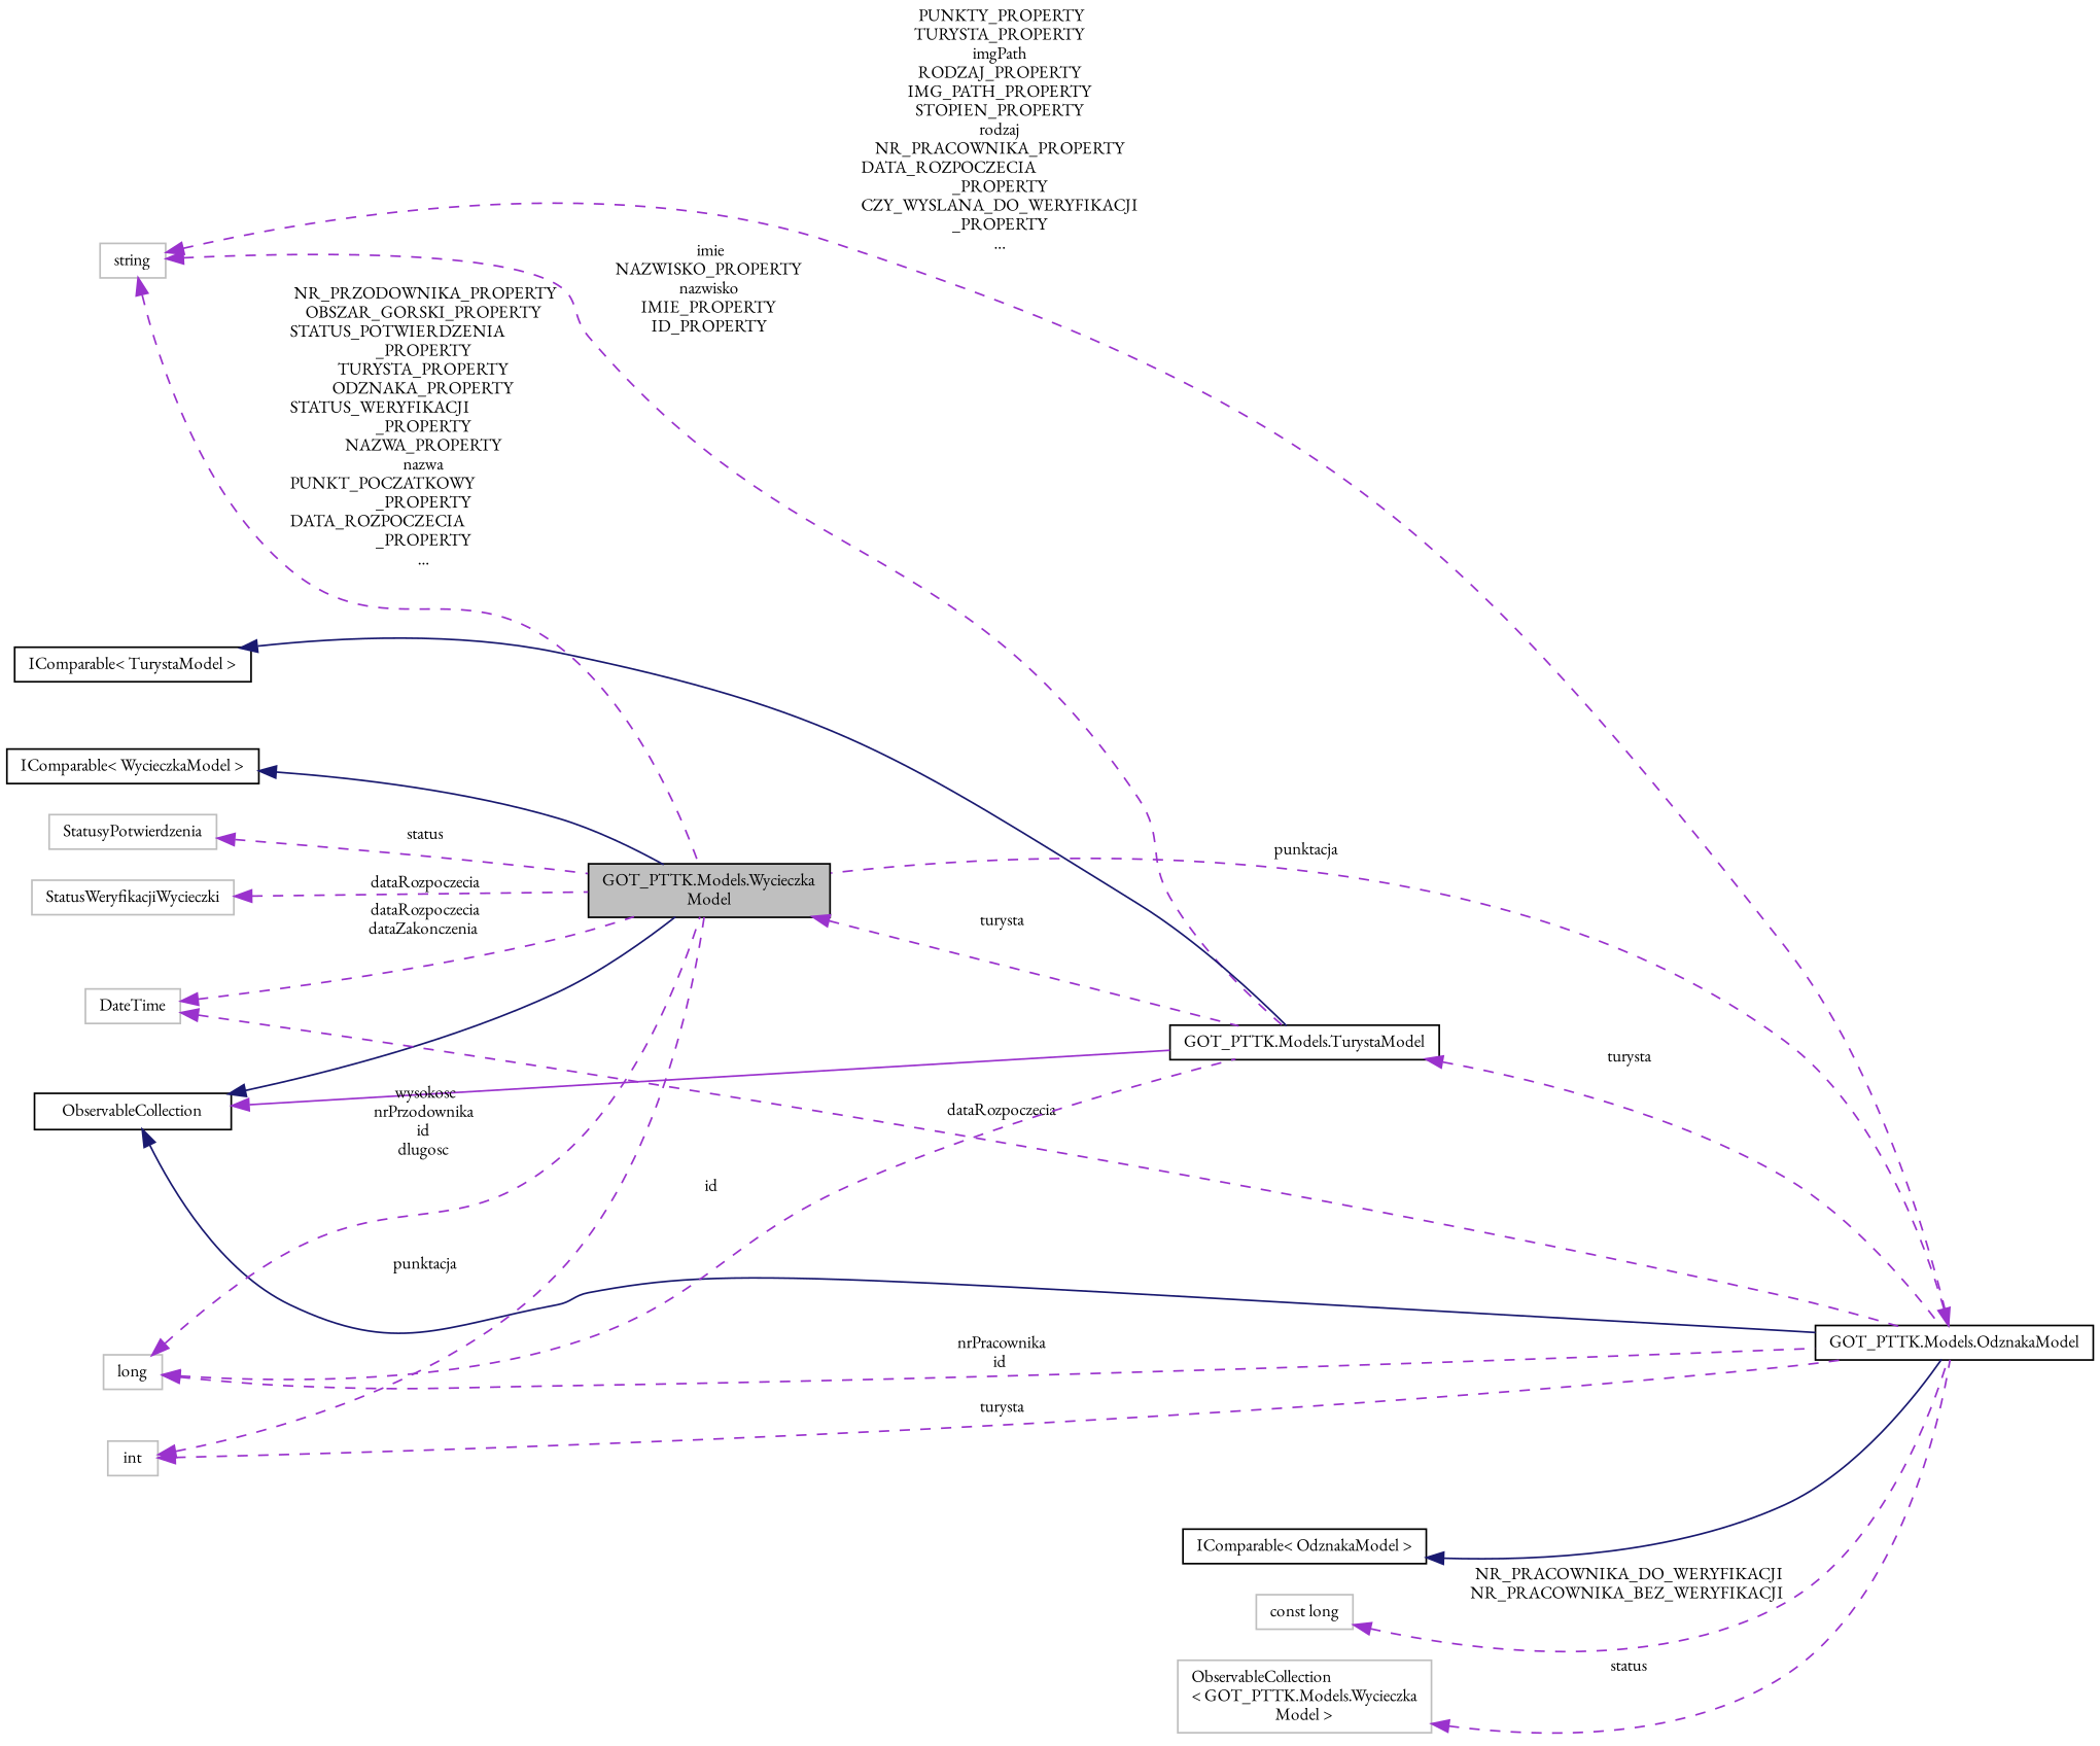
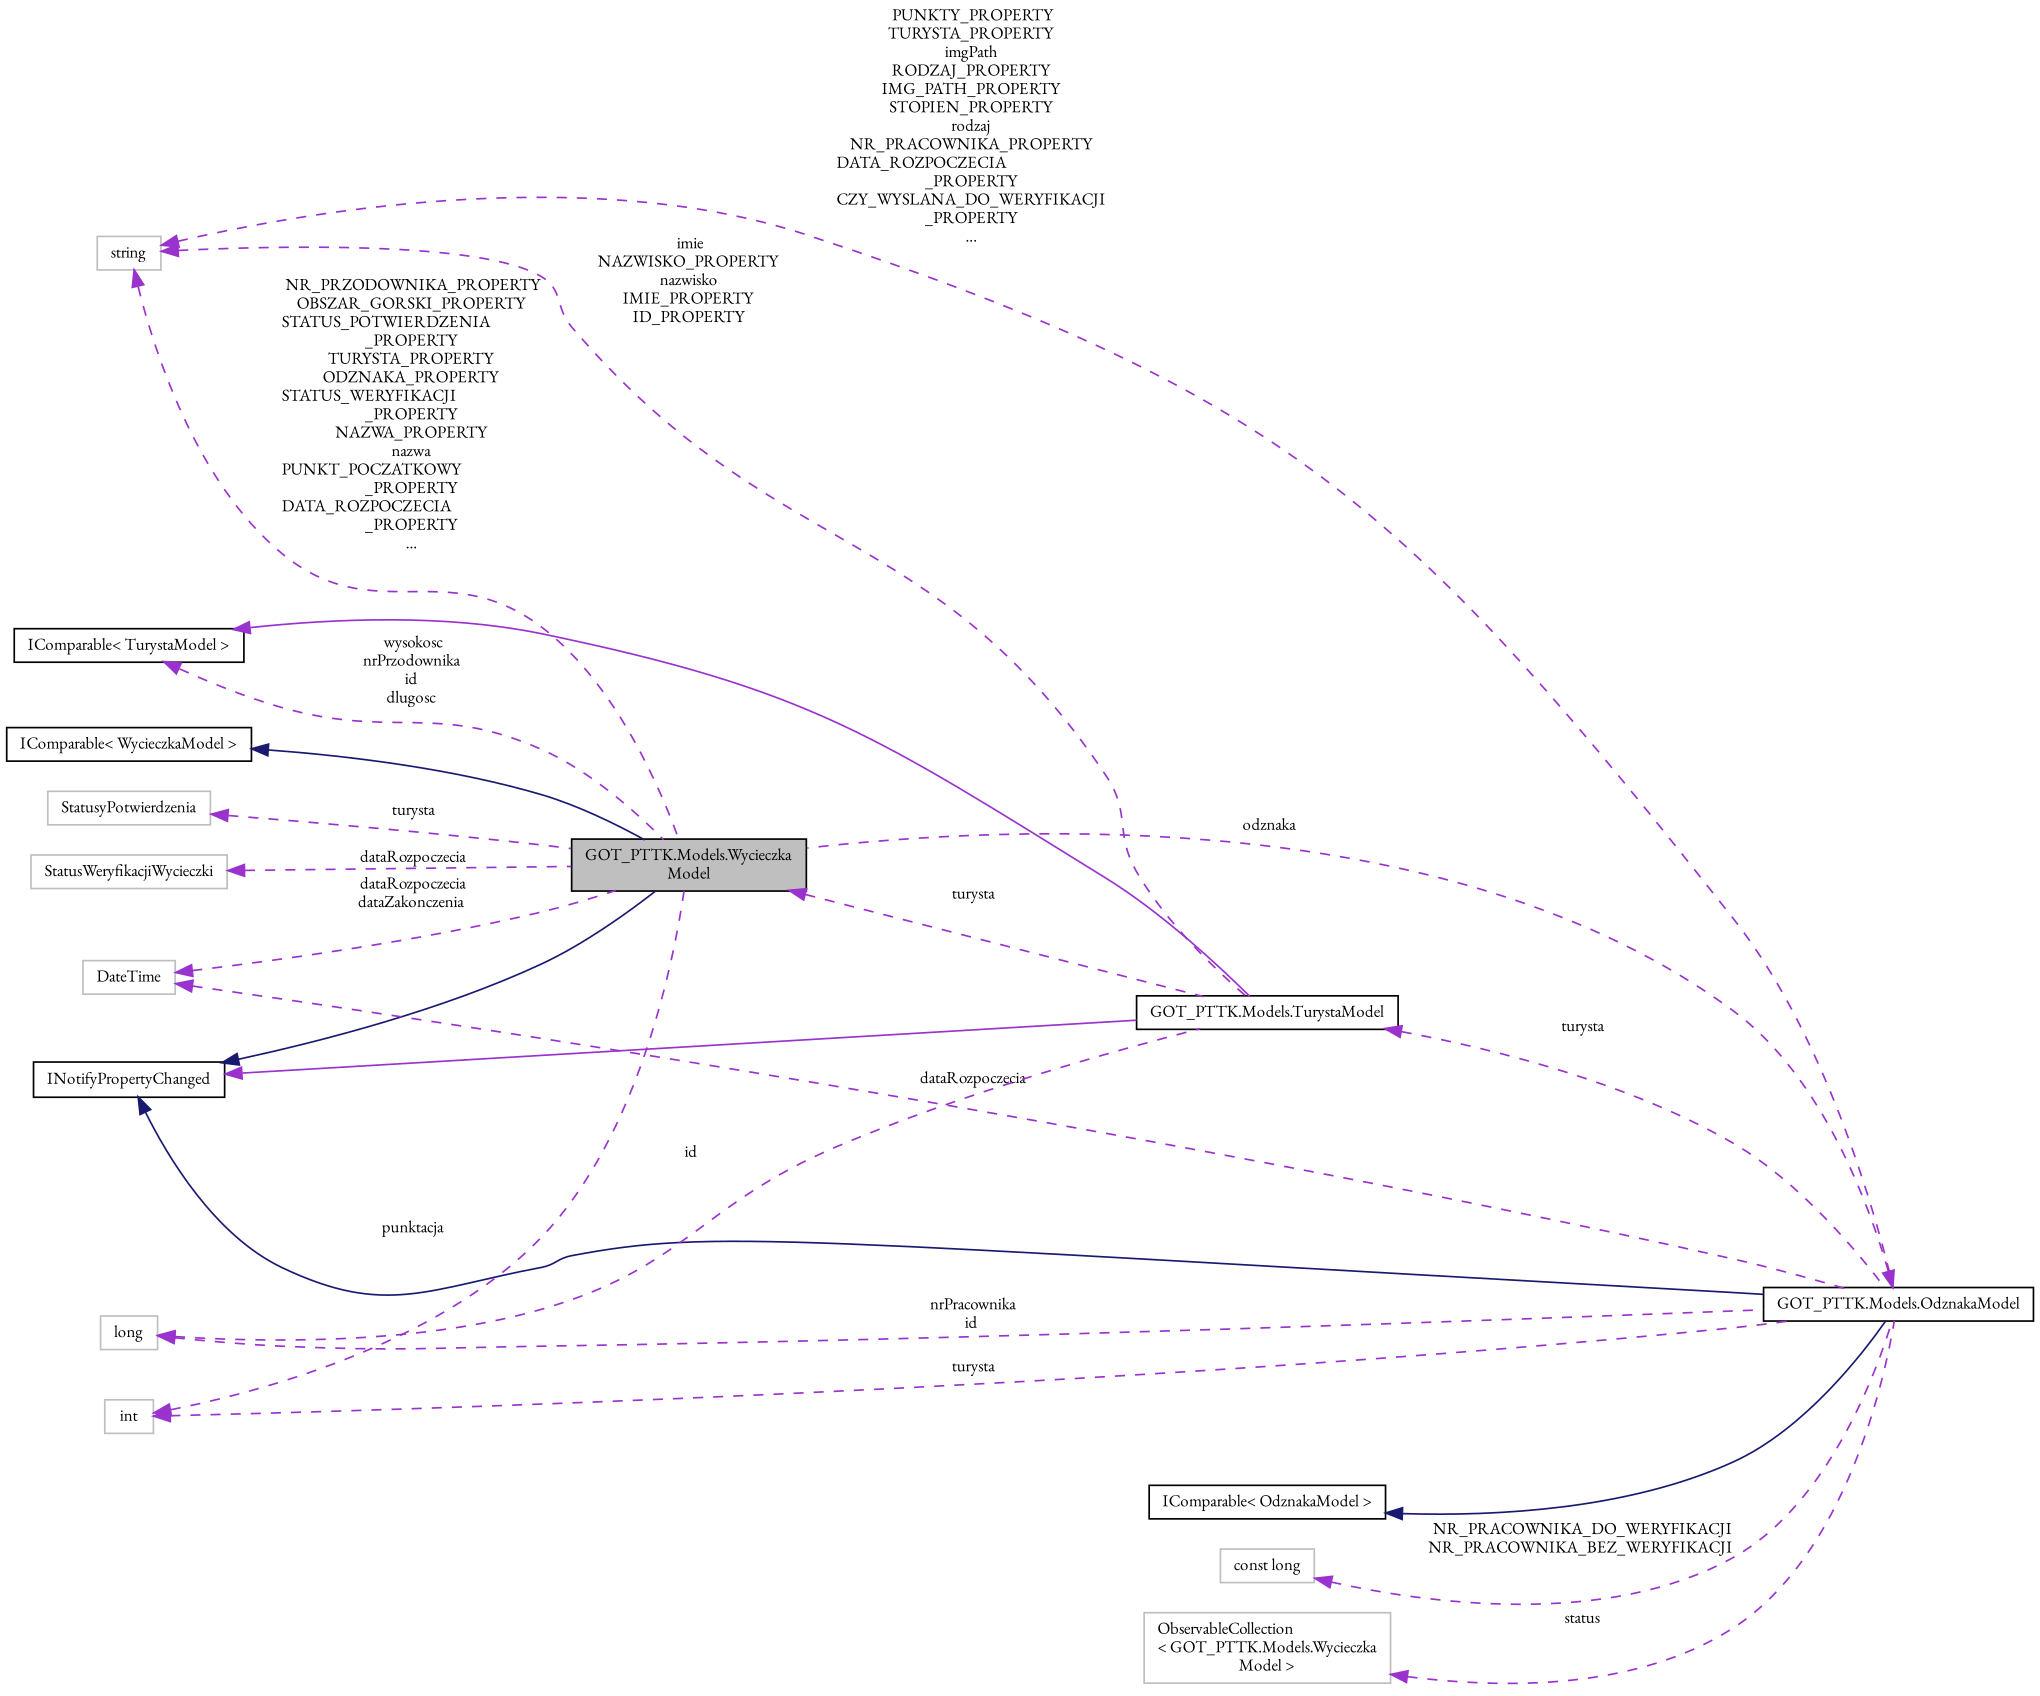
  digraph {
    fontname="EB Garamond"
    rankdir=LR
    node [color=grey75 fillcolor=white fontname="EB Garamond" fontsize=10 shape=record style=filled]
    edge [color=darkorchid3 dir=back fontname="EB Garamond" fontsize=10 labelfontname=Helvetica labelfontsize=10 style=dashed]
    n1 [color=black fillcolor=grey75 fontcolor=black height=0.2 label="GOT_PTTK.Models.Wycieczka\lModel" width=0.4]
    n2 [color=black height=0.2 label="GOT_PTTK.Models.TurystaModel" width=0.4]
-   n3 [color=black height=0.2 label=ObservableCollection width=0.4]
+   n3 [color=black height=0.2 label=INotifyPropertyChanged width=0.4]
    n4 [color=black height=0.2 label="GOT_PTTK.Models.OdznakaModel" width=0.4]
    n5 [color=black height=0.2 label="IComparable\< WycieczkaModel \>" width=0.4]
    n6 [height=0.2 label=string width=0.4]
    n7 [height=0.2 label=StatusyPotwierdzenia width=0.4]
    n8 [height=0.2 label=DateTime width=0.4]
    n9 [color=black height=0.2 label="IComparable\< TurystaModel \>" width=0.4]
    n10 [height=0.2 label=long width=0.4]
    n11 [height=0.2 label=int width=0.4]
    n12 [height=0.2 label=StatusWeryfikacjiWycieczki width=0.4]
    n13 [color=black height=0.2 label="IComparable\< OdznakaModel \>" width=0.4]
    n14 [height=0.2 label="const long" width=0.4]
    n15 [height=0.2 label="ObservableCollection\l\< GOT_PTTK.Models.Wycieczka\lModel \>" width=0.4]
    n1 -> n2 [label=" turysta"]
    n2 -> n4 [label=" turysta"]
    n3 -> n1 [color=midnightblue style=solid]
    n3 -> n2 [style=solid]
    n3 -> n4 [color=midnightblue style=solid]
-   n4 -> n1 [label=" punktacja"]
+   n4 -> n1 [label=" odznaka"]
    n5 -> n1 [color=midnightblue style=solid]
    n6 -> n1 [label=" NR_PRZODOWNIKA_PROPERTY\nOBSZAR_GORSKI_PROPERTY\nSTATUS_POTWIERDZENIA\l_PROPERTY\nTURYSTA_PROPERTY\nODZNAKA_PROPERTY\nSTATUS_WERYFIKACJI\l_PROPERTY\nNAZWA_PROPERTY\nnazwa\nPUNKT_POCZATKOWY\l_PROPERTY\nDATA_ROZPOCZECIA\l_PROPERTY\n..."]
    n6 -> n2 [label=" imie\nNAZWISKO_PROPERTY\nnazwisko\nIMIE_PROPERTY\nID_PROPERTY"]
    n6 -> n4 [label=" PUNKTY_PROPERTY\nTURYSTA_PROPERTY\nimgPath\nRODZAJ_PROPERTY\nIMG_PATH_PROPERTY\nSTOPIEN_PROPERTY\nrodzaj\nNR_PRACOWNIKA_PROPERTY\nDATA_ROZPOCZECIA\l_PROPERTY\nCZY_WYSLANA_DO_WERYFIKACJI\l_PROPERTY\n..."]
-   n7 -> n1 [label=" status"]
+   n7 -> n1 [label=" turysta"]
    n8 -> n1 [label=" dataRozpoczecia\ndataZakonczenia"]
    n8 -> n4 [label=" dataRozpoczecia"]
-   n9 -> n2 [color=midnightblue style=solid]
-   n10 -> n1 [label=" wysokosc\nnrPrzodownika\nid\ndlugosc"]
+   n9 -> n2 [style=solid]
+   n9 -> n1 [label=" wysokosc\nnrPrzodownika\nid\ndlugosc"]
    n10 -> n2 [label=" id"]
    n10 -> n4 [label=" nrPracownika\nid"]
    n11 -> n1 [label=" punktacja"]
    n11 -> n4 [label=" turysta"]
    n12 -> n1 [label=" dataRozpoczecia"]
    n13 -> n4 [color=midnightblue style=solid]
    n14 -> n4 [label=" NR_PRACOWNIKA_DO_WERYFIKACJI\nNR_PRACOWNIKA_BEZ_WERYFIKACJI"]
    n15 -> n4 [label=" status"]
  }
